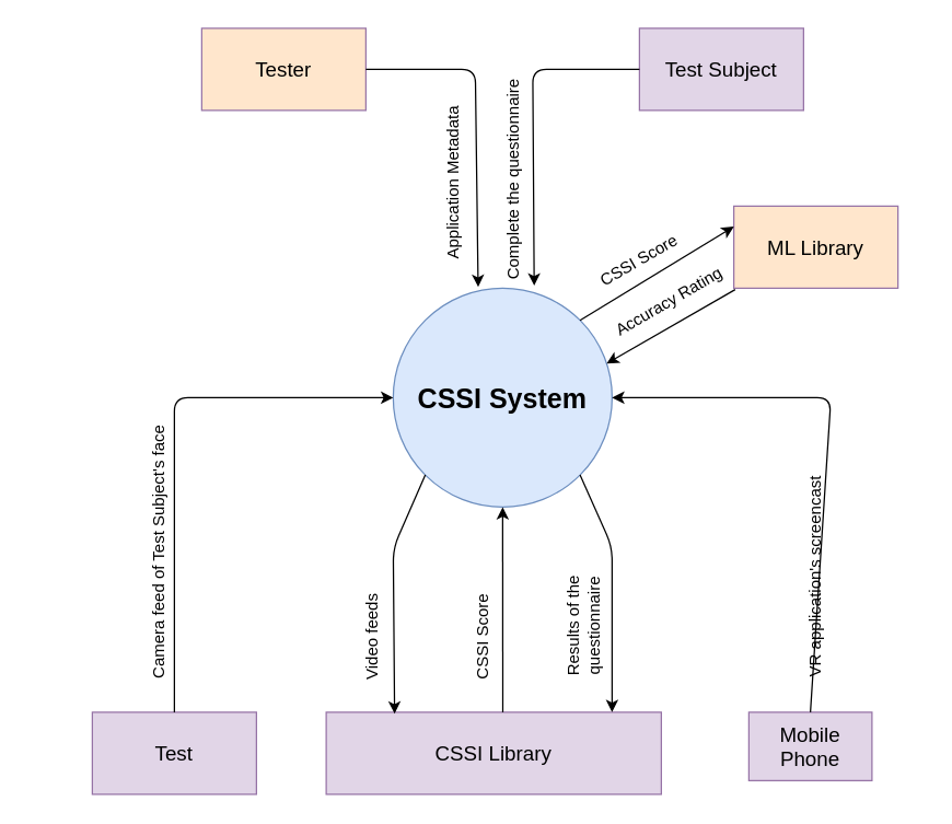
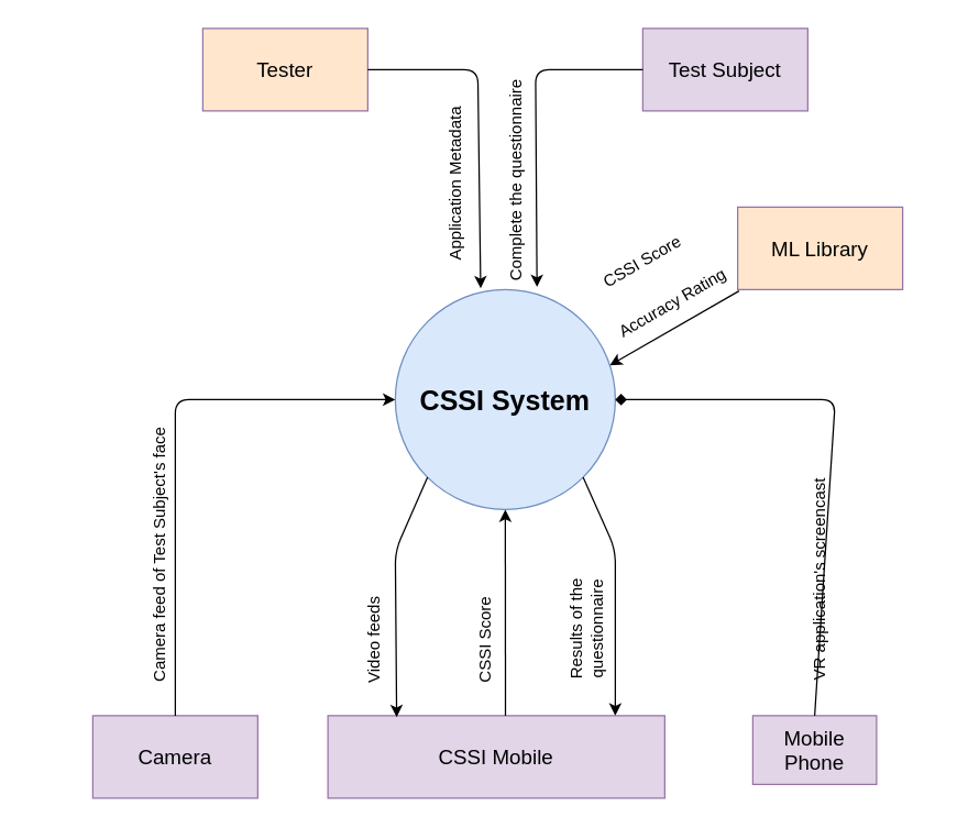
  <mxCell id="0" />
  <mxCell id="1" parent="0" />
  <mxCell id="2" value="&lt;font size=&quot;1&quot;&gt;&lt;b style=&quot;font-size: 20px&quot;&gt;CSSI System&lt;/b&gt;&lt;/font&gt;" style="ellipse;whiteSpace=wrap;html=1;aspect=fixed;fillColor=#dae8fc;strokeColor=#6c8ebf;" parent="1" vertex="1"><mxGeometry x="287" y="210" width="160" height="160" as="geometry" /></mxCell>
  <mxCell id="3" value="Tester" style="rounded=0;whiteSpace=wrap;html=1;fontSize=15;fillColor=#ffe6cc;strokeColor=#9673a6;" parent="1" vertex="1"><mxGeometry x="147" y="20" width="120" height="60" as="geometry" /></mxCell>
  <mxCell id="4" value="Test Subject" style="rounded=0;whiteSpace=wrap;html=1;fontSize=15;fillColor=#e1d5e7;strokeColor=#9673a6;" parent="1" vertex="1"><mxGeometry x="467" y="20" width="120" height="60" as="geometry" /></mxCell>
  <mxCell id="5" value="ML Library" style="rounded=0;whiteSpace=wrap;html=1;fontSize=15;fillColor=#ffe6cc;strokeColor=#9673a6;" parent="1" vertex="1"><mxGeometry x="536" y="150" width="120" height="60" as="geometry" /></mxCell>
- <mxCell id="6" value="CSSI Library" style="rounded=0;whiteSpace=wrap;html=1;fontSize=15;fillColor=#e1d5e7;strokeColor=#9673a6;" parent="1" vertex="1"><mxGeometry x="238" y="520" width="245" height="60" as="geometry" /></mxCell>
- <mxCell id="7" value="Test" style="rounded=0;whiteSpace=wrap;html=1;fontSize=15;fillColor=#e1d5e7;strokeColor=#9673a6;" parent="1" vertex="1"><mxGeometry x="67" y="520" width="120" height="60" as="geometry" /></mxCell>
+ <mxCell id="6" value="CSSI Mobile" style="rounded=0;whiteSpace=wrap;html=1;fontSize=15;fillColor=#e1d5e7;strokeColor=#9673a6;" parent="1" vertex="1"><mxGeometry x="238" y="520" width="245" height="60" as="geometry" /></mxCell>
+ <mxCell id="7" value="Camera" style="rounded=0;whiteSpace=wrap;html=1;fontSize=15;fillColor=#e1d5e7;strokeColor=#9673a6;" parent="1" vertex="1"><mxGeometry x="67" y="520" width="120" height="60" as="geometry" /></mxCell>
  <mxCell id="8" value="Mobile Phone" style="rounded=0;whiteSpace=wrap;html=1;fontSize=15;fillColor=#e1d5e7;strokeColor=#9673a6;" parent="1" vertex="1"><mxGeometry x="547" y="520" width="90" height="50" as="geometry" /></mxCell>
  <mxCell id="9" value="" style="endArrow=classic;html=1;entryX=0;entryY=0.5;entryDx=0;entryDy=0;exitX=0.5;exitY=0;exitDx=0;exitDy=0;" parent="1" source="7" target="2" edge="1"><mxGeometry width="50" height="50" relative="1" as="geometry"><mxPoint x="87" y="520" as="sourcePoint" /><mxPoint x="137" y="470" as="targetPoint" /><Array as="points"><mxPoint x="127" y="290" /></Array></mxGeometry></mxCell>
  <mxCell id="10" value="Camera feed of Test Subject's face" style="text;html=1;strokeColor=none;fillColor=none;align=center;verticalAlign=middle;whiteSpace=wrap;rounded=0;fontSize=12;rotation=-90;" parent="1" vertex="1"><mxGeometry x="20" y="393" width="192" height="20" as="geometry" /></mxCell>
- <mxCell id="11" value="" style="endArrow=classic;html=1;exitX=0.5;exitY=0;exitDx=0;exitDy=0;entryX=1;entryY=0.5;entryDx=0;entryDy=0;" parent="1" source="8" target="2" edge="1"><mxGeometry width="50" height="50" relative="1" as="geometry"><mxPoint x="307" y="511" as="sourcePoint" /><mxPoint x="377" y="400" as="targetPoint" /><Array as="points"><mxPoint x="607" y="290" /></Array></mxGeometry></mxCell>
+ <mxCell id="11" value="" style="endArrow=diamond;html=1;exitX=0.5;exitY=0;exitDx=0;exitDy=0;entryX=1;entryY=0.5;entryDx=0;entryDy=0;" parent="1" source="8" target="2" edge="1"><mxGeometry width="50" height="50" relative="1" as="geometry"><mxPoint x="307" y="511" as="sourcePoint" /><mxPoint x="377" y="400" as="targetPoint" /><Array as="points"><mxPoint x="607" y="290" /></Array></mxGeometry></mxCell>
  <mxCell id="12" value="VR application's screencast" style="text;html=1;strokeColor=none;fillColor=none;align=center;verticalAlign=middle;whiteSpace=wrap;rounded=0;fontSize=12;rotation=-90;" parent="1" vertex="1"><mxGeometry x="518" y="411" width="156" height="20" as="geometry" /></mxCell>
  <mxCell id="13" value="" style="endArrow=classic;html=1;fontSize=12;entryX=0.204;entryY=0.017;entryDx=0;entryDy=0;entryPerimeter=0;exitX=0;exitY=1;exitDx=0;exitDy=0;" parent="1" source="2" target="6" edge="1"><mxGeometry width="50" height="50" relative="1" as="geometry"><mxPoint x="297" y="350" as="sourcePoint" /><mxPoint x="307" y="380" as="targetPoint" /><Array as="points"><mxPoint x="287" y="400" /></Array></mxGeometry></mxCell>
  <mxCell id="14" value="Video feeds" style="text;html=1;strokeColor=none;fillColor=none;align=center;verticalAlign=middle;whiteSpace=wrap;rounded=0;fontSize=12;rotation=-90;" parent="1" vertex="1"><mxGeometry x="238" y="455" width="68" height="20" as="geometry" /></mxCell>
  <mxCell id="15" value="" style="endArrow=classic;html=1;fontSize=12;exitX=1;exitY=1;exitDx=0;exitDy=0;" parent="1" source="2" edge="1"><mxGeometry width="50" height="50" relative="1" as="geometry"><mxPoint x="466" y="360" as="sourcePoint" /><mxPoint x="447" y="520" as="targetPoint" /><Array as="points"><mxPoint x="447" y="399" /></Array></mxGeometry></mxCell>
  <mxCell id="16" value="Results of the questionnaire" style="text;html=1;strokeColor=none;fillColor=none;align=center;verticalAlign=middle;whiteSpace=wrap;rounded=0;fontSize=12;rotation=-90;" parent="1" vertex="1"><mxGeometry x="364" y="447" width="125" height="20" as="geometry" /></mxCell>
  <mxCell id="17" value="" style="endArrow=classic;html=1;fontSize=12;exitX=0.527;exitY=0;exitDx=0;exitDy=0;entryX=0.5;entryY=1;entryDx=0;entryDy=0;exitPerimeter=0;" parent="1" source="6" target="2" edge="1"><mxGeometry width="50" height="50" relative="1" as="geometry"><mxPoint x="358" y="370" as="sourcePoint" /><mxPoint x="397" y="470" as="targetPoint" /><Array as="points" /></mxGeometry></mxCell>
  <mxCell id="18" value="" style="endArrow=classic;html=1;fontSize=12;exitX=1;exitY=0.5;exitDx=0;exitDy=0;entryX=0.388;entryY=-0.006;entryDx=0;entryDy=0;entryPerimeter=0;" parent="1" source="3" target="2" edge="1"><mxGeometry width="50" height="50" relative="1" as="geometry"><mxPoint x="227" y="150" as="sourcePoint" /><mxPoint x="277" y="100" as="targetPoint" /><Array as="points"><mxPoint x="347" y="50" /></Array></mxGeometry></mxCell>
  <mxCell id="19" value="Application Metadata" style="text;html=1;strokeColor=none;fillColor=none;align=center;verticalAlign=middle;whiteSpace=wrap;rounded=0;fontSize=12;rotation=-90;" parent="1" vertex="1"><mxGeometry x="273" y="123" width="116" height="20" as="geometry" /></mxCell>
  <mxCell id="20" value="" style="endArrow=classic;html=1;fontSize=12;exitX=0;exitY=0.5;exitDx=0;exitDy=0;entryX=0.644;entryY=-0.012;entryDx=0;entryDy=0;entryPerimeter=0;" parent="1" source="4" target="2" edge="1"><mxGeometry width="50" height="50" relative="1" as="geometry"><mxPoint x="319" y="57.5" as="sourcePoint" /><mxPoint x="389" y="200" as="targetPoint" /><Array as="points"><mxPoint x="389" y="50" /></Array></mxGeometry></mxCell>
  <mxCell id="21" value="Complete the questionnaire&amp;nbsp;&lt;br&gt;" style="text;html=1;strokeColor=none;fillColor=none;align=center;verticalAlign=middle;whiteSpace=wrap;rounded=0;fontSize=12;rotation=-90;" parent="1" vertex="1"><mxGeometry x="296" y="119" width="158" height="20" as="geometry" /></mxCell>
  <mxCell id="22" value="CSSI Score&lt;br&gt;" style="text;html=1;strokeColor=none;fillColor=none;align=center;verticalAlign=middle;whiteSpace=wrap;rounded=0;fontSize=12;rotation=-90;" parent="1" vertex="1"><mxGeometry x="310" y="455" width="85" height="20" as="geometry" /></mxCell>
- <mxCell id="23" value="" style="endArrow=classic;html=1;fontSize=12;exitX=1;exitY=0;exitDx=0;exitDy=0;entryX=0;entryY=0.25;entryDx=0;entryDy=0;" parent="1" source="2" target="5" edge="1"><mxGeometry width="50" height="50" relative="1" as="geometry"><mxPoint x="417" y="240" as="sourcePoint" /><mxPoint x="467" y="190" as="targetPoint" /></mxGeometry></mxCell>
  <mxCell id="24" value="" style="endArrow=classic;html=1;fontSize=12;entryX=0.975;entryY=0.344;entryDx=0;entryDy=0;entryPerimeter=0;" parent="1" target="2" edge="1"><mxGeometry width="50" height="50" relative="1" as="geometry"><mxPoint x="537" y="211" as="sourcePoint" /><mxPoint x="449" y="260" as="targetPoint" /></mxGeometry></mxCell>
  <mxCell id="25" value="CSSI Score" style="text;html=1;strokeColor=none;fillColor=none;align=center;verticalAlign=middle;whiteSpace=wrap;rounded=0;fontSize=12;rotation=-30;" parent="1" vertex="1"><mxGeometry x="409" y="180" width="116" height="20" as="geometry" /></mxCell>
  <mxCell id="26" value="Accuracy Rating" style="text;html=1;strokeColor=none;fillColor=none;align=center;verticalAlign=middle;whiteSpace=wrap;rounded=0;fontSize=12;rotation=-30;" parent="1" vertex="1"><mxGeometry x="431" y="210" width="116" height="20" as="geometry" /></mxCell>
